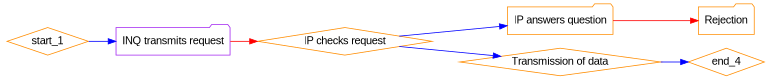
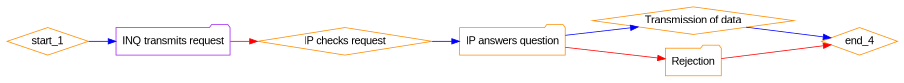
  digraph {
    fontname="Liberation Sans"
    rankdir=LR
    node [color=darkorange fontname="Liberation Sans" shape=diamond]
    edge [color=blue fontname="Liberation Sans"]
    n1 [color=purple label="INQ transmits request" shape=folder]
    start_1
    n3 [label="IP checks request"]
    n4 [label="IP answers question" shape=folder]
    n5 [label="Transmission of data"]
    n6 [label=Rejection shape=folder]
    n7 [label=end_4]
    n1 -> n3 [color=red]
    start_1 -> n1
    n3 -> n4
-   n3 -> n5
+   n4 -> n5
    n4 -> n6 [color=red]
    n5 -> n7
+   n6 -> n7 [color=red]
  }
